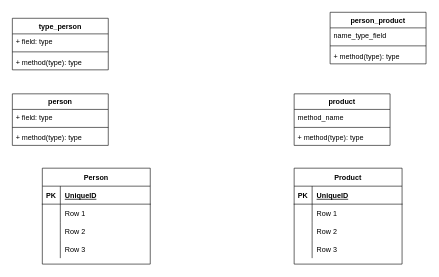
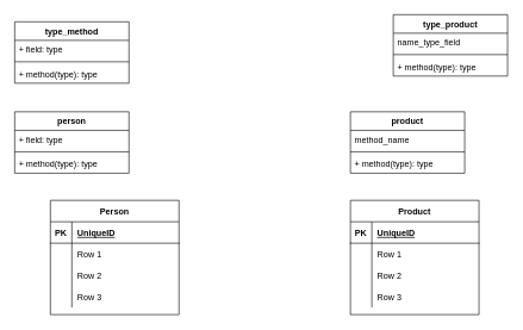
  <mxCell id="0" />
  <mxCell id="1" parent="0" />
  <mxCell id="2" value="person" style="swimlane;fontStyle=1;align=center;verticalAlign=top;childLayout=stackLayout;horizontal=1;startSize=26;horizontalStack=0;resizeParent=1;resizeParentMax=0;resizeLast=0;collapsible=1;marginBottom=0;" vertex="1" parent="1"><mxGeometry x="20" y="156" width="160" height="86" as="geometry" /></mxCell>
  <mxCell id="3" value="+ field: type" style="text;strokeColor=none;fillColor=none;align=left;verticalAlign=top;spacingLeft=4;spacingRight=4;overflow=hidden;rotatable=0;points=[[0,0.5],[1,0.5]];portConstraint=eastwest;" vertex="1" parent="2"><mxGeometry y="26" width="160" height="26" as="geometry" /></mxCell>
  <mxCell id="4" value="" style="line;strokeWidth=1;fillColor=none;align=left;verticalAlign=middle;spacingTop=-1;spacingLeft=3;spacingRight=3;rotatable=0;labelPosition=right;points=[];portConstraint=eastwest;" vertex="1" parent="2"><mxGeometry y="52" width="160" height="8" as="geometry" /></mxCell>
  <mxCell id="5" value="+ method(type): type" style="text;strokeColor=none;fillColor=none;align=left;verticalAlign=top;spacingLeft=4;spacingRight=4;overflow=hidden;rotatable=0;points=[[0,0.5],[1,0.5]];portConstraint=eastwest;" vertex="1" parent="2"><mxGeometry y="60" width="160" height="26" as="geometry" /></mxCell>
  <mxCell id="6" value="product" style="swimlane;fontStyle=1;align=center;verticalAlign=top;childLayout=stackLayout;horizontal=1;startSize=26;horizontalStack=0;resizeParent=1;resizeParentMax=0;resizeLast=0;collapsible=1;marginBottom=0;" vertex="1" parent="1"><mxGeometry x="490" y="156" width="160" height="86" as="geometry" /></mxCell>
  <mxCell id="7" value="method_name" style="text;strokeColor=none;fillColor=none;align=left;verticalAlign=top;spacingLeft=4;spacingRight=4;overflow=hidden;rotatable=0;points=[[0,0.5],[1,0.5]];portConstraint=eastwest;" vertex="1" parent="6"><mxGeometry y="26" width="160" height="26" as="geometry" /></mxCell>
  <mxCell id="8" value="" style="line;strokeWidth=1;fillColor=none;align=left;verticalAlign=middle;spacingTop=-1;spacingLeft=3;spacingRight=3;rotatable=0;labelPosition=right;points=[];portConstraint=eastwest;" vertex="1" parent="6"><mxGeometry y="52" width="160" height="8" as="geometry" /></mxCell>
  <mxCell id="9" value="+ method(type): type" style="text;strokeColor=none;fillColor=none;align=left;verticalAlign=top;spacingLeft=4;spacingRight=4;overflow=hidden;rotatable=0;points=[[0,0.5],[1,0.5]];portConstraint=eastwest;" vertex="1" parent="6"><mxGeometry y="60" width="160" height="26" as="geometry" /></mxCell>
- <mxCell id="10" value="person_product" style="swimlane;fontStyle=1;align=center;verticalAlign=top;childLayout=stackLayout;horizontal=1;startSize=26;horizontalStack=0;resizeParent=1;resizeParentMax=0;resizeLast=0;collapsible=1;marginBottom=0;" vertex="1" parent="1"><mxGeometry x="550" y="20" width="160" height="86" as="geometry" /></mxCell>
+ <mxCell id="10" value="type_product" style="swimlane;fontStyle=1;align=center;verticalAlign=top;childLayout=stackLayout;horizontal=1;startSize=26;horizontalStack=0;resizeParent=1;resizeParentMax=0;resizeLast=0;collapsible=1;marginBottom=0;" vertex="1" parent="1"><mxGeometry x="550" y="20" width="160" height="86" as="geometry" /></mxCell>
  <mxCell id="11" value="name_type_field" style="text;strokeColor=none;fillColor=none;align=left;verticalAlign=top;spacingLeft=4;spacingRight=4;overflow=hidden;rotatable=0;points=[[0,0.5],[1,0.5]];portConstraint=eastwest;" vertex="1" parent="10"><mxGeometry y="26" width="160" height="26" as="geometry" /></mxCell>
  <mxCell id="12" value="" style="line;strokeWidth=1;fillColor=none;align=left;verticalAlign=middle;spacingTop=-1;spacingLeft=3;spacingRight=3;rotatable=0;labelPosition=right;points=[];portConstraint=eastwest;" vertex="1" parent="10"><mxGeometry y="52" width="160" height="8" as="geometry" /></mxCell>
  <mxCell id="13" value="+ method(type): type" style="text;strokeColor=none;fillColor=none;align=left;verticalAlign=top;spacingLeft=4;spacingRight=4;overflow=hidden;rotatable=0;points=[[0,0.5],[1,0.5]];portConstraint=eastwest;" vertex="1" parent="10"><mxGeometry y="60" width="160" height="26" as="geometry" /></mxCell>
- <mxCell id="14" value="type_person" style="swimlane;fontStyle=1;align=center;verticalAlign=top;childLayout=stackLayout;horizontal=1;startSize=26;horizontalStack=0;resizeParent=1;resizeParentMax=0;resizeLast=0;collapsible=1;marginBottom=0;" vertex="1" parent="1"><mxGeometry x="20" y="30" width="160" height="86" as="geometry" /></mxCell>
+ <mxCell id="14" value="type_method" style="swimlane;fontStyle=1;align=center;verticalAlign=top;childLayout=stackLayout;horizontal=1;startSize=26;horizontalStack=0;resizeParent=1;resizeParentMax=0;resizeLast=0;collapsible=1;marginBottom=0;" vertex="1" parent="1"><mxGeometry x="20" y="30" width="160" height="86" as="geometry" /></mxCell>
  <mxCell id="15" value="+ field: type" style="text;strokeColor=none;fillColor=none;align=left;verticalAlign=top;spacingLeft=4;spacingRight=4;overflow=hidden;rotatable=0;points=[[0,0.5],[1,0.5]];portConstraint=eastwest;" vertex="1" parent="14"><mxGeometry y="26" width="160" height="26" as="geometry" /></mxCell>
  <mxCell id="16" value="" style="line;strokeWidth=1;fillColor=none;align=left;verticalAlign=middle;spacingTop=-1;spacingLeft=3;spacingRight=3;rotatable=0;labelPosition=right;points=[];portConstraint=eastwest;" vertex="1" parent="14"><mxGeometry y="52" width="160" height="8" as="geometry" /></mxCell>
  <mxCell id="17" value="+ method(type): type" style="text;strokeColor=none;fillColor=none;align=left;verticalAlign=top;spacingLeft=4;spacingRight=4;overflow=hidden;rotatable=0;points=[[0,0.5],[1,0.5]];portConstraint=eastwest;" vertex="1" parent="14"><mxGeometry y="60" width="160" height="26" as="geometry" /></mxCell>
  <mxCell id="18" value="Person" style="shape=table;startSize=30;container=1;collapsible=1;childLayout=tableLayout;fixedRows=1;rowLines=0;fontStyle=1;align=center;resizeLast=1;" vertex="1" parent="1"><mxGeometry x="70" y="280" width="180" height="160" as="geometry" /></mxCell>
  <mxCell id="19" value="" style="shape=partialRectangle;collapsible=0;dropTarget=0;pointerEvents=0;fillColor=none;top=0;left=0;bottom=1;right=0;points=[[0,0.5],[1,0.5]];portConstraint=eastwest;" vertex="1" parent="18"><mxGeometry y="30" width="180" height="30" as="geometry" /></mxCell>
  <mxCell id="20" value="PK" style="shape=partialRectangle;connectable=0;fillColor=none;top=0;left=0;bottom=0;right=0;fontStyle=1;overflow=hidden;" vertex="1" parent="19"><mxGeometry width="30" height="30" as="geometry" /></mxCell>
  <mxCell id="21" value="UniqueID" style="shape=partialRectangle;connectable=0;fillColor=none;top=0;left=0;bottom=0;right=0;align=left;spacingLeft=6;fontStyle=5;overflow=hidden;" vertex="1" parent="19"><mxGeometry x="30" width="150" height="30" as="geometry" /></mxCell>
  <mxCell id="22" value="" style="shape=partialRectangle;collapsible=0;dropTarget=0;pointerEvents=0;fillColor=none;top=0;left=0;bottom=0;right=0;points=[[0,0.5],[1,0.5]];portConstraint=eastwest;" vertex="1" parent="18"><mxGeometry y="60" width="180" height="30" as="geometry" /></mxCell>
  <mxCell id="23" value="" style="shape=partialRectangle;connectable=0;fillColor=none;top=0;left=0;bottom=0;right=0;editable=1;overflow=hidden;" vertex="1" parent="22"><mxGeometry width="30" height="30" as="geometry" /></mxCell>
  <mxCell id="24" value="Row 1" style="shape=partialRectangle;connectable=0;fillColor=none;top=0;left=0;bottom=0;right=0;align=left;spacingLeft=6;overflow=hidden;" vertex="1" parent="22"><mxGeometry x="30" width="150" height="30" as="geometry" /></mxCell>
  <mxCell id="25" value="" style="shape=partialRectangle;collapsible=0;dropTarget=0;pointerEvents=0;fillColor=none;top=0;left=0;bottom=0;right=0;points=[[0,0.5],[1,0.5]];portConstraint=eastwest;" vertex="1" parent="18"><mxGeometry y="90" width="180" height="30" as="geometry" /></mxCell>
  <mxCell id="26" value="" style="shape=partialRectangle;connectable=0;fillColor=none;top=0;left=0;bottom=0;right=0;editable=1;overflow=hidden;" vertex="1" parent="25"><mxGeometry width="30" height="30" as="geometry" /></mxCell>
  <mxCell id="27" value="Row 2" style="shape=partialRectangle;connectable=0;fillColor=none;top=0;left=0;bottom=0;right=0;align=left;spacingLeft=6;overflow=hidden;" vertex="1" parent="25"><mxGeometry x="30" width="150" height="30" as="geometry" /></mxCell>
  <mxCell id="28" value="" style="shape=partialRectangle;collapsible=0;dropTarget=0;pointerEvents=0;fillColor=none;top=0;left=0;bottom=0;right=0;points=[[0,0.5],[1,0.5]];portConstraint=eastwest;" vertex="1" parent="18"><mxGeometry y="120" width="180" height="30" as="geometry" /></mxCell>
  <mxCell id="29" value="" style="shape=partialRectangle;connectable=0;fillColor=none;top=0;left=0;bottom=0;right=0;editable=1;overflow=hidden;" vertex="1" parent="28"><mxGeometry width="30" height="30" as="geometry" /></mxCell>
  <mxCell id="30" value="Row 3" style="shape=partialRectangle;connectable=0;fillColor=none;top=0;left=0;bottom=0;right=0;align=left;spacingLeft=6;overflow=hidden;" vertex="1" parent="28"><mxGeometry x="30" width="150" height="30" as="geometry" /></mxCell>
  <mxCell id="31" value="Product" style="shape=table;startSize=30;container=1;collapsible=1;childLayout=tableLayout;fixedRows=1;rowLines=0;fontStyle=1;align=center;resizeLast=1;" vertex="1" parent="1"><mxGeometry x="490" y="280" width="180" height="160" as="geometry" /></mxCell>
  <mxCell id="32" value="" style="shape=partialRectangle;collapsible=0;dropTarget=0;pointerEvents=0;fillColor=none;top=0;left=0;bottom=1;right=0;points=[[0,0.5],[1,0.5]];portConstraint=eastwest;" vertex="1" parent="31"><mxGeometry y="30" width="180" height="30" as="geometry" /></mxCell>
  <mxCell id="33" value="PK" style="shape=partialRectangle;connectable=0;fillColor=none;top=0;left=0;bottom=0;right=0;fontStyle=1;overflow=hidden;" vertex="1" parent="32"><mxGeometry width="30" height="30" as="geometry" /></mxCell>
  <mxCell id="34" value="UniqueID" style="shape=partialRectangle;connectable=0;fillColor=none;top=0;left=0;bottom=0;right=0;align=left;spacingLeft=6;fontStyle=5;overflow=hidden;" vertex="1" parent="32"><mxGeometry x="30" width="150" height="30" as="geometry" /></mxCell>
  <mxCell id="35" value="" style="shape=partialRectangle;collapsible=0;dropTarget=0;pointerEvents=0;fillColor=none;top=0;left=0;bottom=0;right=0;points=[[0,0.5],[1,0.5]];portConstraint=eastwest;" vertex="1" parent="31"><mxGeometry y="60" width="180" height="30" as="geometry" /></mxCell>
  <mxCell id="36" value="" style="shape=partialRectangle;connectable=0;fillColor=none;top=0;left=0;bottom=0;right=0;editable=1;overflow=hidden;" vertex="1" parent="35"><mxGeometry width="30" height="30" as="geometry" /></mxCell>
  <mxCell id="37" value="Row 1" style="shape=partialRectangle;connectable=0;fillColor=none;top=0;left=0;bottom=0;right=0;align=left;spacingLeft=6;overflow=hidden;" vertex="1" parent="35"><mxGeometry x="30" width="150" height="30" as="geometry" /></mxCell>
  <mxCell id="38" value="" style="shape=partialRectangle;collapsible=0;dropTarget=0;pointerEvents=0;fillColor=none;top=0;left=0;bottom=0;right=0;points=[[0,0.5],[1,0.5]];portConstraint=eastwest;" vertex="1" parent="31"><mxGeometry y="90" width="180" height="30" as="geometry" /></mxCell>
  <mxCell id="39" value="" style="shape=partialRectangle;connectable=0;fillColor=none;top=0;left=0;bottom=0;right=0;editable=1;overflow=hidden;" vertex="1" parent="38"><mxGeometry width="30" height="30" as="geometry" /></mxCell>
  <mxCell id="40" value="Row 2" style="shape=partialRectangle;connectable=0;fillColor=none;top=0;left=0;bottom=0;right=0;align=left;spacingLeft=6;overflow=hidden;" vertex="1" parent="38"><mxGeometry x="30" width="150" height="30" as="geometry" /></mxCell>
  <mxCell id="41" value="" style="shape=partialRectangle;collapsible=0;dropTarget=0;pointerEvents=0;fillColor=none;top=0;left=0;bottom=0;right=0;points=[[0,0.5],[1,0.5]];portConstraint=eastwest;" vertex="1" parent="31"><mxGeometry y="120" width="180" height="30" as="geometry" /></mxCell>
  <mxCell id="42" value="" style="shape=partialRectangle;connectable=0;fillColor=none;top=0;left=0;bottom=0;right=0;editable=1;overflow=hidden;" vertex="1" parent="41"><mxGeometry width="30" height="30" as="geometry" /></mxCell>
  <mxCell id="43" value="Row 3" style="shape=partialRectangle;connectable=0;fillColor=none;top=0;left=0;bottom=0;right=0;align=left;spacingLeft=6;overflow=hidden;" vertex="1" parent="41"><mxGeometry x="30" width="150" height="30" as="geometry" /></mxCell>
